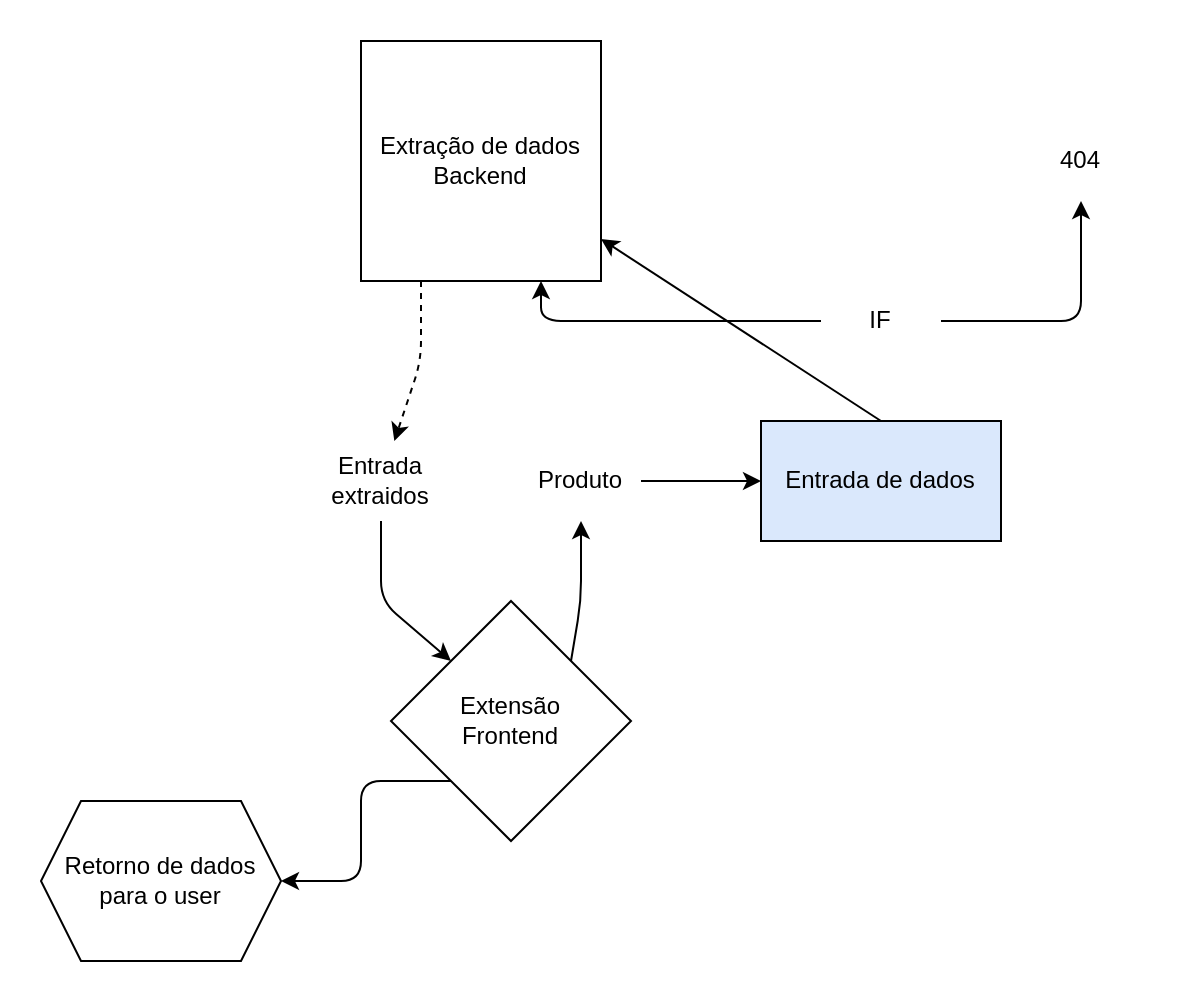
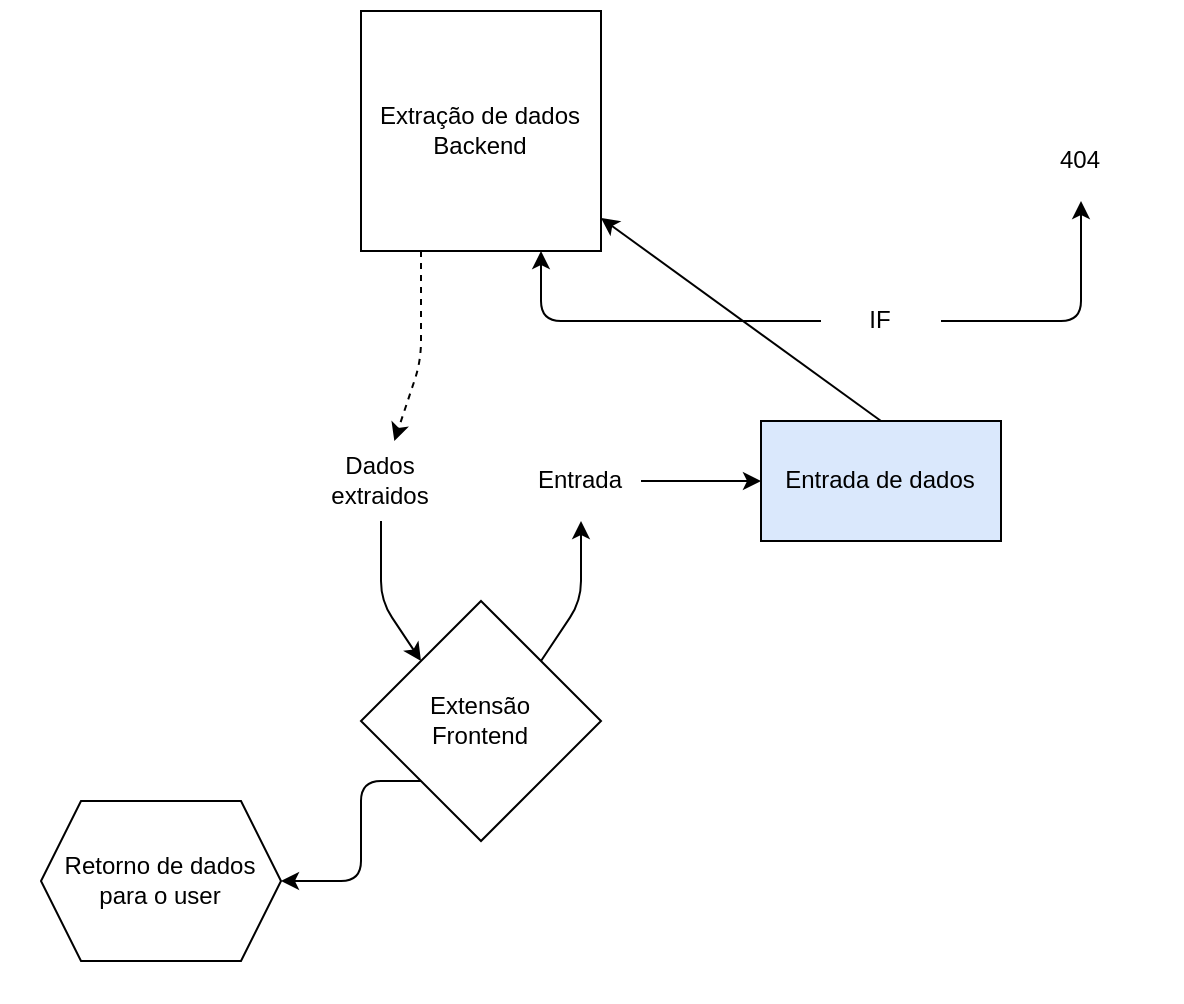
  <mxCell id="0" />
  <mxCell id="1" parent="0" />
  <mxCell id="2" style="edgeStyle=none;html=1;exitX=0.25;exitY=1;exitDx=0;exitDy=0;dashed=1;" edge="1" parent="1" source="3" target="10"><mxGeometry relative="1" as="geometry"><mxPoint x="190" y="220" as="targetPoint" /><Array as="points"><mxPoint x="210" y="180" /></Array></mxGeometry></mxCell>
- <mxCell id="3" value="Extração de dados&lt;br&gt;Backend" style="whiteSpace=wrap;html=1;aspect=fixed;" vertex="1" parent="1"><mxGeometry x="180" y="20" width="120" height="120" as="geometry" /></mxCell>
+ <mxCell id="3" value="Extração de dados&lt;br&gt;Backend" style="whiteSpace=wrap;html=1;aspect=fixed;" vertex="1" parent="1"><mxGeometry x="180" y="5" width="120" height="120" as="geometry" /></mxCell>
  <mxCell id="4" style="edgeStyle=none;html=1;exitX=1;exitY=0;exitDx=0;exitDy=0;entryX=0.5;entryY=1;entryDx=0;entryDy=0;" edge="1" parent="1" source="6" target="8"><mxGeometry relative="1" as="geometry"><Array as="points"><mxPoint x="290" y="300" /></Array></mxGeometry></mxCell>
  <mxCell id="5" style="edgeStyle=none;html=1;exitX=0;exitY=1;exitDx=0;exitDy=0;" edge="1" parent="1" source="6"><mxGeometry relative="1" as="geometry"><mxPoint x="140" y="440" as="targetPoint" /><Array as="points"><mxPoint x="180" y="390" /><mxPoint x="180" y="440" /></Array></mxGeometry></mxCell>
- <mxCell id="6" value="Extensão&lt;br&gt;Frontend" style="rhombus;whiteSpace=wrap;html=1;" vertex="1" parent="1"><mxGeometry x="195" y="300" width="120" height="120" as="geometry" /></mxCell>
+ <mxCell id="6" value="Extensão&lt;br&gt;Frontend" style="rhombus;whiteSpace=wrap;html=1;" vertex="1" parent="1"><mxGeometry x="180" y="300" width="120" height="120" as="geometry" /></mxCell>
  <mxCell id="7" style="edgeStyle=none;html=1;exitX=1;exitY=0.5;exitDx=0;exitDy=0;entryX=0;entryY=0.5;entryDx=0;entryDy=0;" edge="1" parent="1" source="8" target="12"><mxGeometry relative="1" as="geometry" /></mxCell>
- <mxCell id="8" value="Produto" style="text;html=1;strokeColor=none;fillColor=none;align=center;verticalAlign=middle;whiteSpace=wrap;rounded=0;" vertex="1" parent="1"><mxGeometry x="260" y="220" width="60" height="40" as="geometry" /></mxCell>
+ <mxCell id="8" value="Entrada" style="text;html=1;strokeColor=none;fillColor=none;align=center;verticalAlign=middle;whiteSpace=wrap;rounded=0;" vertex="1" parent="1"><mxGeometry x="260" y="220" width="60" height="40" as="geometry" /></mxCell>
  <mxCell id="9" style="edgeStyle=none;html=1;exitX=0.5;exitY=1;exitDx=0;exitDy=0;entryX=0;entryY=0;entryDx=0;entryDy=0;" edge="1" parent="1" source="10" target="6"><mxGeometry relative="1" as="geometry"><Array as="points"><mxPoint x="190" y="300" /></Array></mxGeometry></mxCell>
- <mxCell id="10" value="Entrada extraidos" style="text;html=1;strokeColor=none;fillColor=none;align=center;verticalAlign=middle;whiteSpace=wrap;rounded=0;" vertex="1" parent="1"><mxGeometry x="160" y="220" width="60" height="40" as="geometry" /></mxCell>
+ <mxCell id="10" value="Dados extraidos" style="text;html=1;strokeColor=none;fillColor=none;align=center;verticalAlign=middle;whiteSpace=wrap;rounded=0;" vertex="1" parent="1"><mxGeometry x="160" y="220" width="60" height="40" as="geometry" /></mxCell>
  <mxCell id="11" style="edgeStyle=none;html=1;exitX=0.5;exitY=0;exitDx=0;exitDy=0;" edge="1" parent="1" source="12" target="3"><mxGeometry relative="1" as="geometry" /></mxCell>
  <mxCell id="12" value="Entrada de dados" style="whiteSpace=wrap;html=1;fillColor=#dae8fc;" vertex="1" parent="1"><mxGeometry x="380" y="210" width="120" height="60" as="geometry" /></mxCell>
  <mxCell id="13" style="edgeStyle=none;html=1;entryX=0.75;entryY=1;entryDx=0;entryDy=0;" edge="1" parent="1" source="15" target="3"><mxGeometry relative="1" as="geometry"><mxPoint x="270" y="160" as="targetPoint" /><Array as="points"><mxPoint x="270" y="160" /></Array></mxGeometry></mxCell>
  <mxCell id="14" style="edgeStyle=none;html=1;exitX=1;exitY=0.5;exitDx=0;exitDy=0;" edge="1" parent="1" source="15"><mxGeometry relative="1" as="geometry"><mxPoint x="540" y="100" as="targetPoint" /><Array as="points"><mxPoint x="540" y="160" /></Array></mxGeometry></mxCell>
  <mxCell id="15" value="IF" style="text;html=1;strokeColor=none;fillColor=none;align=center;verticalAlign=middle;whiteSpace=wrap;rounded=0;" vertex="1" parent="1"><mxGeometry x="410" y="140" width="60" height="40" as="geometry" /></mxCell>
  <mxCell id="16" value="404" style="text;html=1;strokeColor=none;fillColor=none;align=center;verticalAlign=middle;whiteSpace=wrap;rounded=0;" vertex="1" parent="1"><mxGeometry x="510" y="65" width="60" height="30" as="geometry" /></mxCell>
  <mxCell id="17" value="Retorno de dados para o user" style="shape=hexagon;perimeter=hexagonPerimeter2;whiteSpace=wrap;html=1;fixedSize=1;" vertex="1" parent="1"><mxGeometry x="20" y="400" width="120" height="80" as="geometry" /></mxCell>
